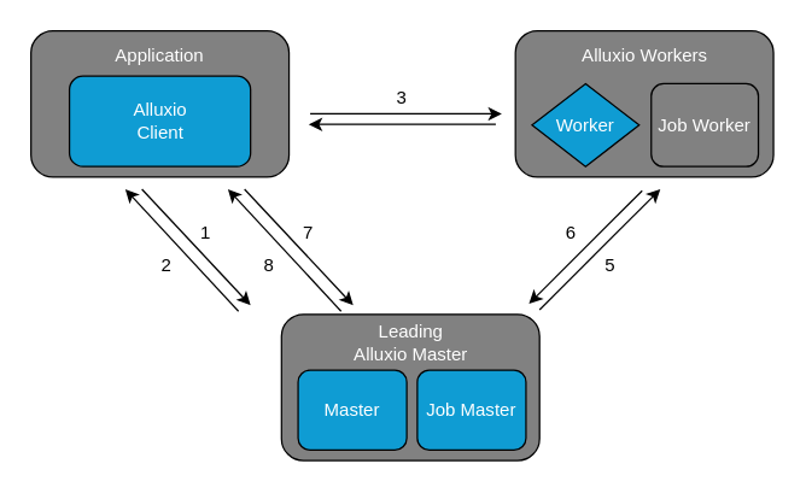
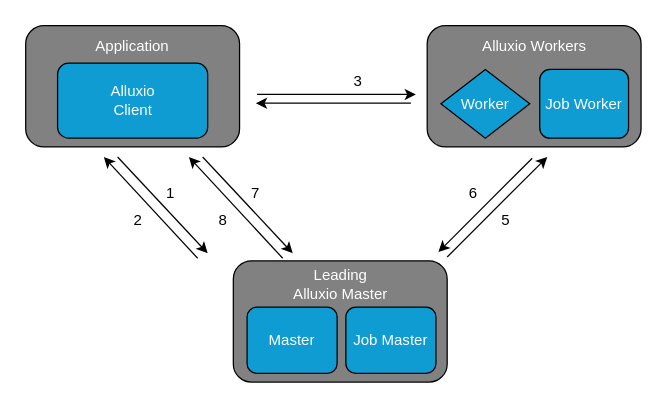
  <mxCell id="0" />
  <mxCell id="1" parent="0" />
  <mxCell id="2" value="" style="rounded=1;whiteSpace=wrap;html=1;fillColor=#818181;" parent="1" vertex="1"><mxGeometry x="20" y="20" width="171" height="97" as="geometry" /></mxCell>
  <mxCell id="3" value="" style="rounded=1;whiteSpace=wrap;html=1;fillColor=#818181;" parent="1" vertex="1"><mxGeometry x="186" y="208" width="171" height="97" as="geometry" /></mxCell>
  <mxCell id="4" value="" style="rounded=1;whiteSpace=wrap;html=1;fillColor=#818181;" parent="1" vertex="1"><mxGeometry x="341" y="20" width="171" height="97" as="geometry" /></mxCell>
  <mxCell id="5" value="" style="endArrow=classic;html=1;rounded=0;" parent="1" edge="1"><mxGeometry width="50" height="50" relative="1" as="geometry"><mxPoint x="205" y="75" as="sourcePoint" /><mxPoint x="332" y="75" as="targetPoint" /></mxGeometry></mxCell>
  <mxCell id="6" value="" style="endArrow=classic;html=1;rounded=0;" parent="1" edge="1"><mxGeometry width="50" height="50" relative="1" as="geometry"><mxPoint x="328" y="82" as="sourcePoint" /><mxPoint x="204" y="82" as="targetPoint" /></mxGeometry></mxCell>
  <mxCell id="7" value="" style="rounded=1;whiteSpace=wrap;html=1;fillColor=#0f9cd3;" parent="1" vertex="1"><mxGeometry x="45.5" y="50" width="120" height="60" as="geometry" /></mxCell>
  <mxCell id="8" value="Worker" style="rhombus;whiteSpace=wrap;html=1;fillColor=#0F9CD3;fontColor=#FFFFFF;" parent="1" vertex="1"><mxGeometry x="352" y="55" width="71" height="55" as="geometry" /></mxCell>
- <mxCell id="9" value="Job Worker" style="rounded=1;whiteSpace=wrap;html=1;fillColor=#818181;fontColor=#FFFFFF;" parent="1" vertex="1"><mxGeometry x="431" y="55" width="71" height="55" as="geometry" /></mxCell>
+ <mxCell id="9" value="Job Worker" style="rounded=1;whiteSpace=wrap;html=1;fillColor=#0F9CD3;fontColor=#FFFFFF;" parent="1" vertex="1"><mxGeometry x="431" y="55" width="71" height="55" as="geometry" /></mxCell>
  <mxCell id="10" value="&lt;font color=&quot;#ffffff&quot;&gt;Job Master&lt;/font&gt;" style="rounded=1;whiteSpace=wrap;html=1;fillColor=#0F9CD3;" parent="1" vertex="1"><mxGeometry x="276" y="245" width="72" height="53" as="geometry" /></mxCell>
  <mxCell id="11" value="&lt;font color=&quot;#ffffff&quot;&gt;Master&lt;/font&gt;" style="rounded=1;whiteSpace=wrap;html=1;fillColor=#0F9CD3;" parent="1" vertex="1"><mxGeometry x="197" y="245" width="72" height="53" as="geometry" /></mxCell>
  <mxCell id="12" value="Application" style="text;html=1;align=center;verticalAlign=middle;whiteSpace=wrap;rounded=0;fontColor=#FFFFFF;" parent="1" vertex="1"><mxGeometry x="67.25" y="24" width="76.5" height="26" as="geometry" /></mxCell>
  <mxCell id="13" value="Alluxio Client" style="text;html=1;strokeColor=none;fillColor=none;align=center;verticalAlign=middle;whiteSpace=wrap;rounded=0;fontColor=#FFFFFF;" parent="1" vertex="1"><mxGeometry x="76" y="65" width="60" height="30" as="geometry" /></mxCell>
  <mxCell id="14" value="Alluxio Workers" style="text;html=1;strokeColor=none;fillColor=none;align=center;verticalAlign=middle;whiteSpace=wrap;rounded=0;fontColor=#FFFFFF;" parent="1" vertex="1"><mxGeometry x="379.5" y="22" width="94" height="30" as="geometry" /></mxCell>
  <mxCell id="15" value="Leading Alluxio Master" style="text;html=1;strokeColor=none;fillColor=none;align=center;verticalAlign=middle;whiteSpace=wrap;rounded=0;fontColor=#FFFFFF;" parent="1" vertex="1"><mxGeometry x="230.75" y="212" width="81.5" height="30" as="geometry" /></mxCell>
  <mxCell id="16" value="" style="endArrow=classic;html=1;rounded=0;" parent="1" edge="1"><mxGeometry width="50" height="50" relative="1" as="geometry"><mxPoint x="157.5" y="206" as="sourcePoint" /><mxPoint x="82.5" y="125" as="targetPoint" /></mxGeometry></mxCell>
  <mxCell id="17" value="" style="endArrow=classic;html=1;rounded=0;" parent="1" edge="1"><mxGeometry width="50" height="50" relative="1" as="geometry"><mxPoint x="93.5" y="125" as="sourcePoint" /><mxPoint x="165.5" y="202" as="targetPoint" /></mxGeometry></mxCell>
  <mxCell id="18" value="2" style="text;html=1;strokeColor=none;fillColor=none;align=center;verticalAlign=middle;whiteSpace=wrap;rounded=0;fontColor=#000000;" parent="1" vertex="1"><mxGeometry x="80" y="161" width="60" height="30" as="geometry" /></mxCell>
  <mxCell id="19" value="1" style="text;html=1;strokeColor=none;fillColor=none;align=center;verticalAlign=middle;whiteSpace=wrap;rounded=0;fontColor=#000000;" parent="1" vertex="1"><mxGeometry x="105.5" y="139" width="60" height="30" as="geometry" /></mxCell>
- <mxCell id="20" value="3" style="text;html=1;strokeColor=none;fillColor=none;align=center;verticalAlign=middle;whiteSpace=wrap;rounded=0;fontColor=#000000;" parent="1" vertex="1"><mxGeometry x="236" y="50" width="60" height="30" as="geometry" /></mxCell>
+ <mxCell id="20" value="3" style="text;html=1;strokeColor=none;fillColor=none;align=center;verticalAlign=middle;whiteSpace=wrap;rounded=0;fontColor=#000000;" parent="1" vertex="1"><mxGeometry x="256" y="50" width="60" height="30" as="geometry" /></mxCell>
  <mxCell id="21" value="" style="endArrow=classic;html=1;rounded=0;" parent="1" edge="1"><mxGeometry width="50" height="50" relative="1" as="geometry"><mxPoint x="357" y="205" as="sourcePoint" /><mxPoint x="437" y="125" as="targetPoint" /></mxGeometry></mxCell>
  <mxCell id="22" value="" style="endArrow=classic;html=1;rounded=0;" parent="1" edge="1"><mxGeometry width="50" height="50" relative="1" as="geometry"><mxPoint x="425" y="126" as="sourcePoint" /><mxPoint x="350" y="201" as="targetPoint" /></mxGeometry></mxCell>
  <mxCell id="23" value="5" style="text;html=1;strokeColor=none;fillColor=none;align=center;verticalAlign=middle;whiteSpace=wrap;rounded=0;" parent="1" vertex="1"><mxGeometry x="374" y="161" width="60" height="30" as="geometry" /></mxCell>
  <mxCell id="24" value="6" style="text;html=1;strokeColor=none;fillColor=none;align=center;verticalAlign=middle;whiteSpace=wrap;rounded=0;" parent="1" vertex="1"><mxGeometry x="348" y="139" width="60" height="30" as="geometry" /></mxCell>
  <mxCell id="25" value="" style="endArrow=classic;html=1;rounded=0;" edge="1" parent="1"><mxGeometry width="50" height="50" relative="1" as="geometry"><mxPoint x="225.5" y="206" as="sourcePoint" /><mxPoint x="150.5" y="125" as="targetPoint" /></mxGeometry></mxCell>
  <mxCell id="26" value="" style="endArrow=classic;html=1;rounded=0;" edge="1" parent="1"><mxGeometry width="50" height="50" relative="1" as="geometry"><mxPoint x="161.5" y="125" as="sourcePoint" /><mxPoint x="233.5" y="202" as="targetPoint" /></mxGeometry></mxCell>
  <mxCell id="27" value="8" style="text;html=1;strokeColor=none;fillColor=none;align=center;verticalAlign=middle;whiteSpace=wrap;rounded=0;fontColor=#000000;" vertex="1" parent="1"><mxGeometry x="148" y="161" width="60" height="30" as="geometry" /></mxCell>
  <mxCell id="28" value="7" style="text;html=1;strokeColor=none;fillColor=none;align=center;verticalAlign=middle;whiteSpace=wrap;rounded=0;fontColor=#000000;" vertex="1" parent="1"><mxGeometry x="173.5" y="139" width="60" height="30" as="geometry" /></mxCell>
